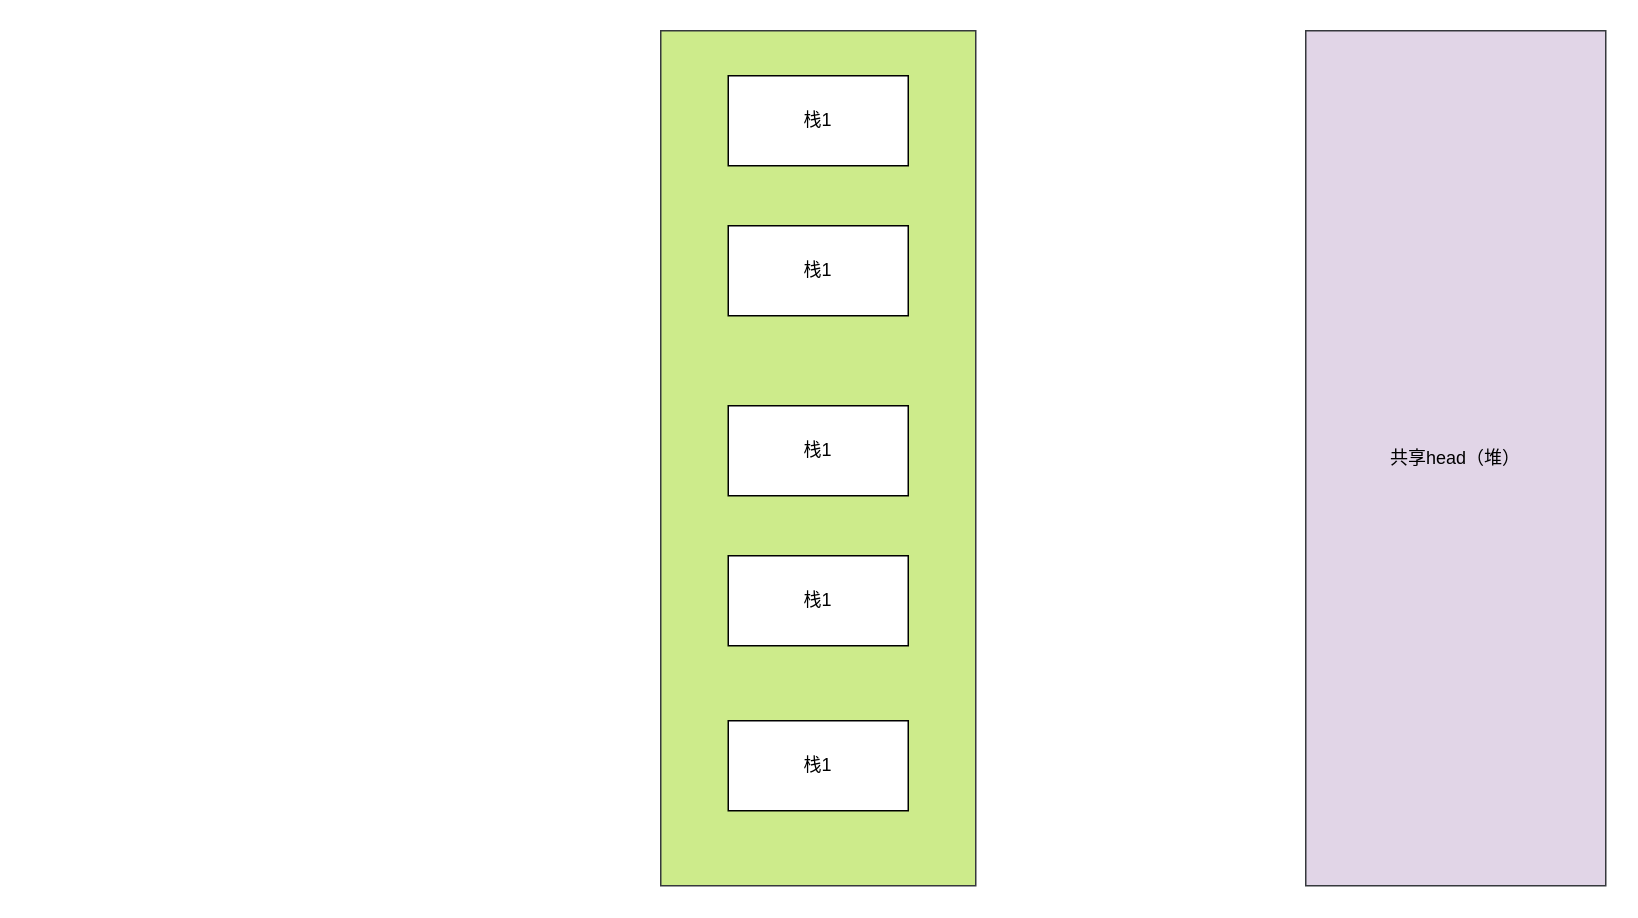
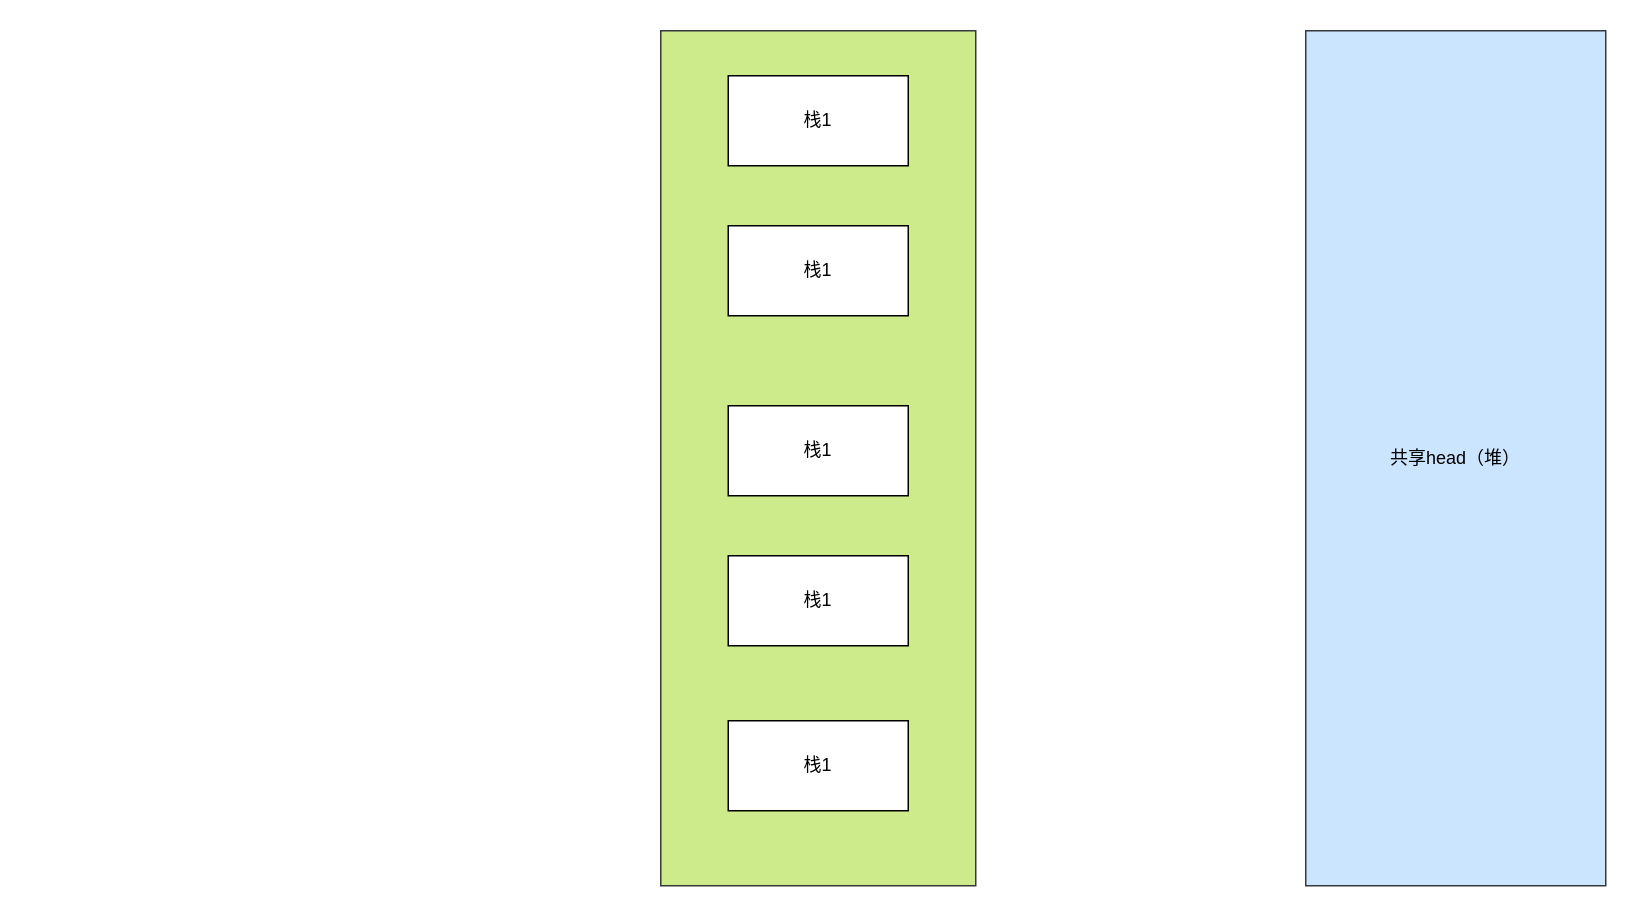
  <mxCell id="0" />
  <mxCell id="1" parent="0" />
  <mxCell id="2" value="" style="rounded=0;whiteSpace=wrap;html=1;fillColor=#cdeb8b;strokeColor=#36393d;" vertex="1" parent="1"><mxGeometry x="440" y="20" width="210" height="570" as="geometry" /></mxCell>
- <mxCell id="3" value="共享head（堆）" style="rounded=0;whiteSpace=wrap;html=1;fillColor=#e1d5e7;strokeColor=#36393d;" vertex="1" parent="1"><mxGeometry x="870" y="20" width="200" height="570" as="geometry" /></mxCell>
+ <mxCell id="3" value="共享head（堆）" style="rounded=0;whiteSpace=wrap;html=1;fillColor=#cce5ff;strokeColor=#36393d;" vertex="1" parent="1"><mxGeometry x="870" y="20" width="200" height="570" as="geometry" /></mxCell>
  <mxCell id="4" value="栈1" style="rounded=0;whiteSpace=wrap;html=1;" vertex="1" parent="1"><mxGeometry x="485" y="50" width="120" height="60" as="geometry" /></mxCell>
  <mxCell id="5" value="栈1" style="rounded=0;whiteSpace=wrap;html=1;" vertex="1" parent="1"><mxGeometry x="485" y="150" width="120" height="60" as="geometry" /></mxCell>
  <mxCell id="6" value="栈1" style="rounded=0;whiteSpace=wrap;html=1;" vertex="1" parent="1"><mxGeometry x="485" y="270" width="120" height="60" as="geometry" /></mxCell>
  <mxCell id="7" value="栈1" style="rounded=0;whiteSpace=wrap;html=1;" vertex="1" parent="1"><mxGeometry x="485" y="370" width="120" height="60" as="geometry" /></mxCell>
  <mxCell id="8" value="栈1" style="rounded=0;whiteSpace=wrap;html=1;" vertex="1" parent="1"><mxGeometry x="485" y="480" width="120" height="60" as="geometry" /></mxCell>
  <mxCell id="9" value="" style="text;whiteSpace=wrap;html=1;" vertex="1" parent="1"><mxGeometry x="20" y="460" width="60" height="50" as="geometry" /></mxCell>
